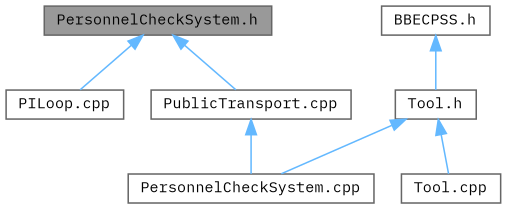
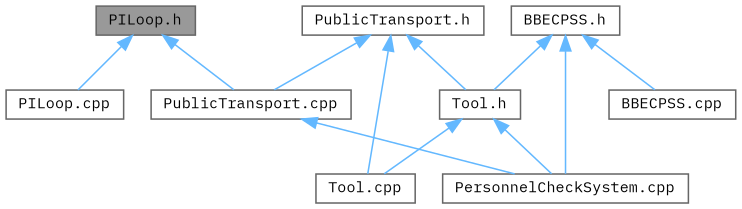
  digraph {
    fontname="IBM Plex Mono"
    node [color=grey40 fillcolor=white fontname="IBM Plex Mono" fontsize=10 shape=box style=filled]
    edge [color=steelblue1 dir=back fontname="IBM Plex Mono" fontsize=10 labelfontname=Helvetica labelfontsize=10 style=solid]
-   n1 [color=gray40 fillcolor=grey60 fontcolor=black height=0.2 label="PersonnelCheckSystem.h" width=0.4]
+   n1 [color=gray40 fillcolor=grey60 fontcolor=black height=0.2 label="PILoop.h" width=0.4]
    n2 [height=0.2 label="PILoop.cpp" width=0.4]
    n3 [height=0.2 label="PublicTransport.cpp" width=0.4]
+   n4 [height=0.2 label="PublicTransport.h" width=0.4]
    n5 [height=0.2 label="Tool.cpp" width=0.4]
    n6 [height=0.2 label="Tool.h" width=0.4]
    n7 [height=0.2 label="PersonnelCheckSystem.cpp" width=0.4]
    n8 [height=0.2 label="BBECPSS.h" width=0.4]
+   n9 [height=0.2 label="BBECPSS.cpp" width=0.4]
    n1 -> n2
    n1 -> n3
    n3 -> n7
+   n4 -> n3
+   n4 -> n5
+   n4 -> n6
    n6 -> n5
    n6 -> n7
    n8 -> n6
+   n8 -> n7
+   n8 -> n9
  }
